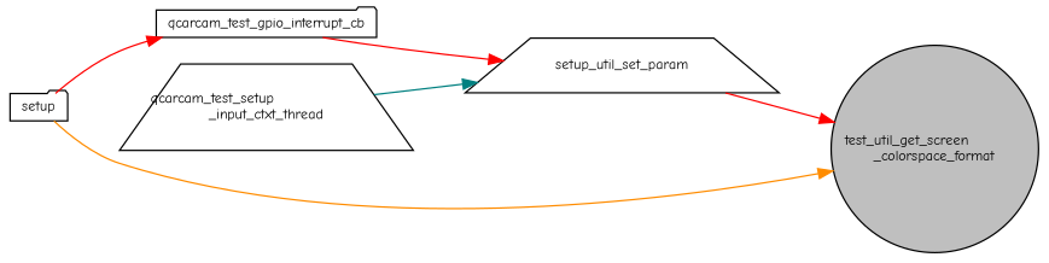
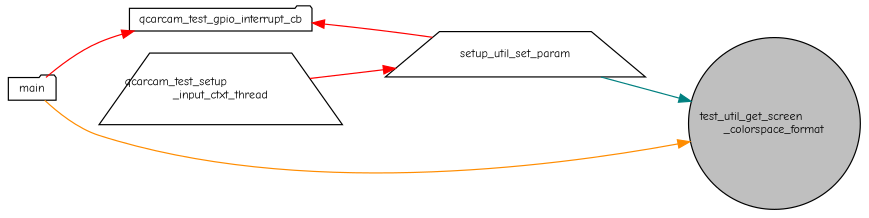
  digraph {
    fontname="Comic Neue"
    rankdir=RL
    node [color=black fillcolor=white fontname="Comic Neue" fontsize=10 shape=trapezium style=filled]
    edge [color=teal dir=back fontname="Comic Neue" fontsize=10 labelfontname=Helvetica labelfontsize=10 style=solid]
    n1 [fillcolor=grey75 fontcolor=black height=0.2 label="test_util_get_screen\l_colorspace_format" shape=circle width=0.4]
    n2 [height=0.2 label=setup_util_set_param width=0.4]
-   n3 [height=0.2 label=setup shape=folder width=0.4]
+   n3 [height=0.2 label=main shape=folder width=0.4]
    n4 [height=0.2 label=qcarcam_test_gpio_interrupt_cb shape=folder width=0.4]
    n5 [height=0.2 label="qcarcam_test_setup\l_input_ctxt_thread" width=0.4]
-   n1 -> n2 [color=red]
+   n1 -> n2
    n1 -> n3 [color=darkorange]
-   n2 -> n4 [color=red]
-   n2 -> n5
+   n4 -> n2 [color=red]
+   n2 -> n5 [color=red]
    n4 -> n3 [color=red]
  }
